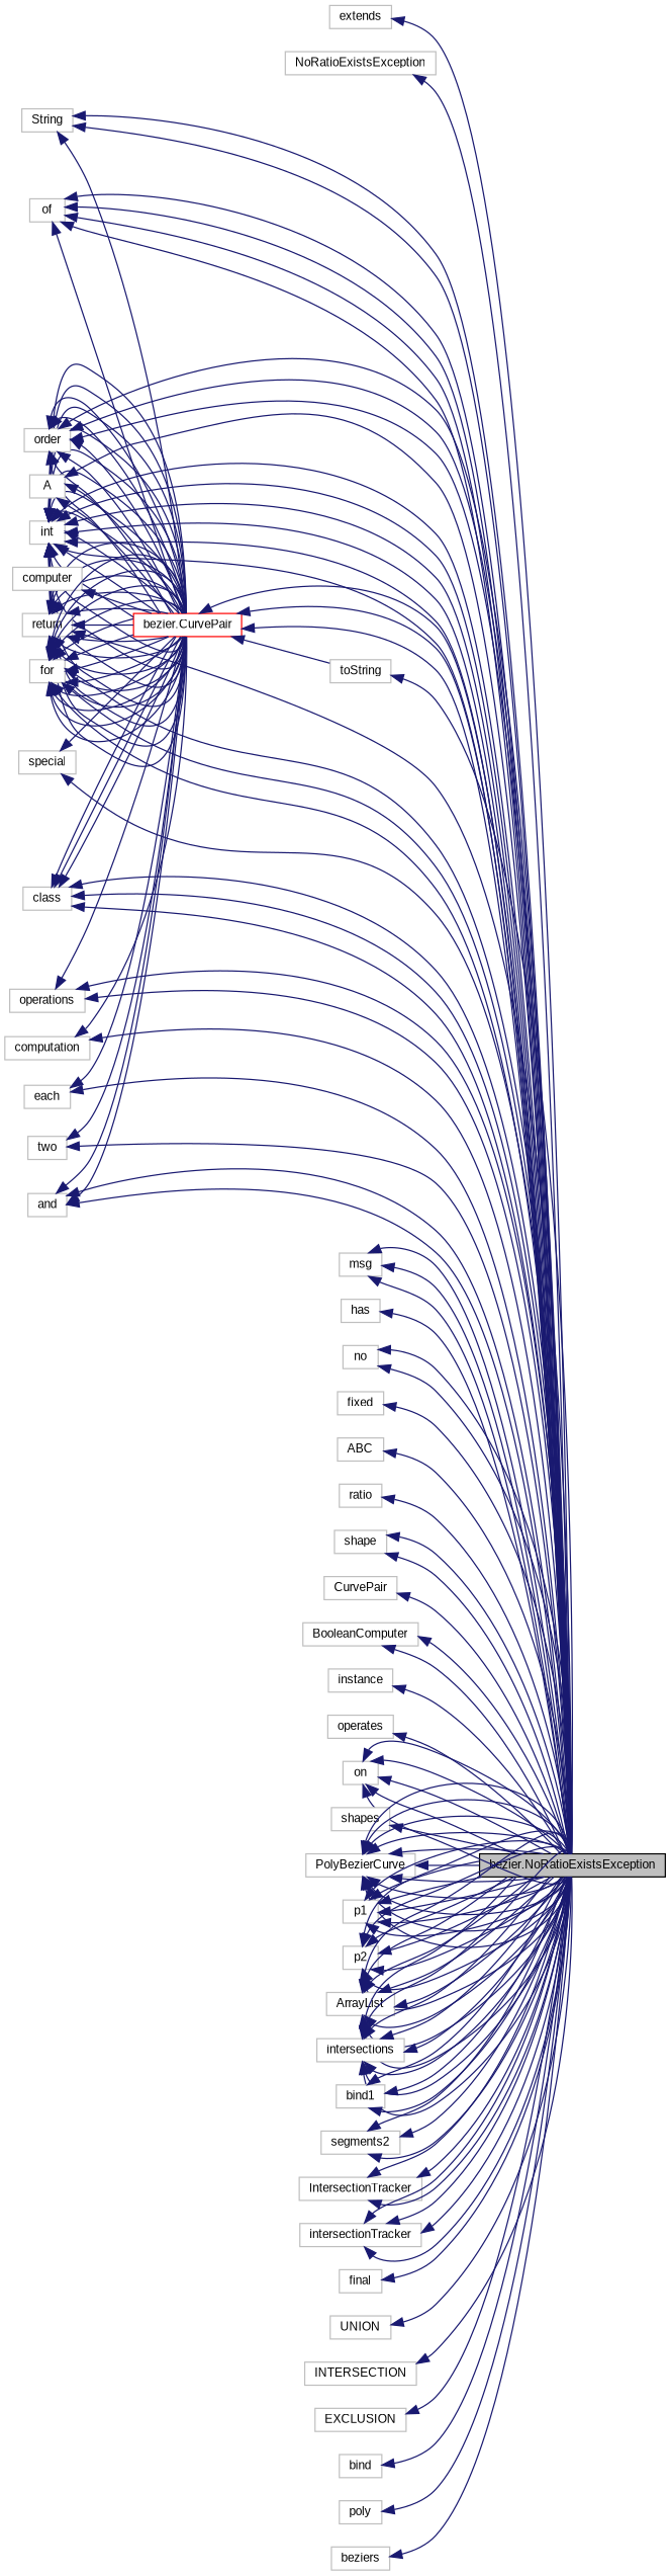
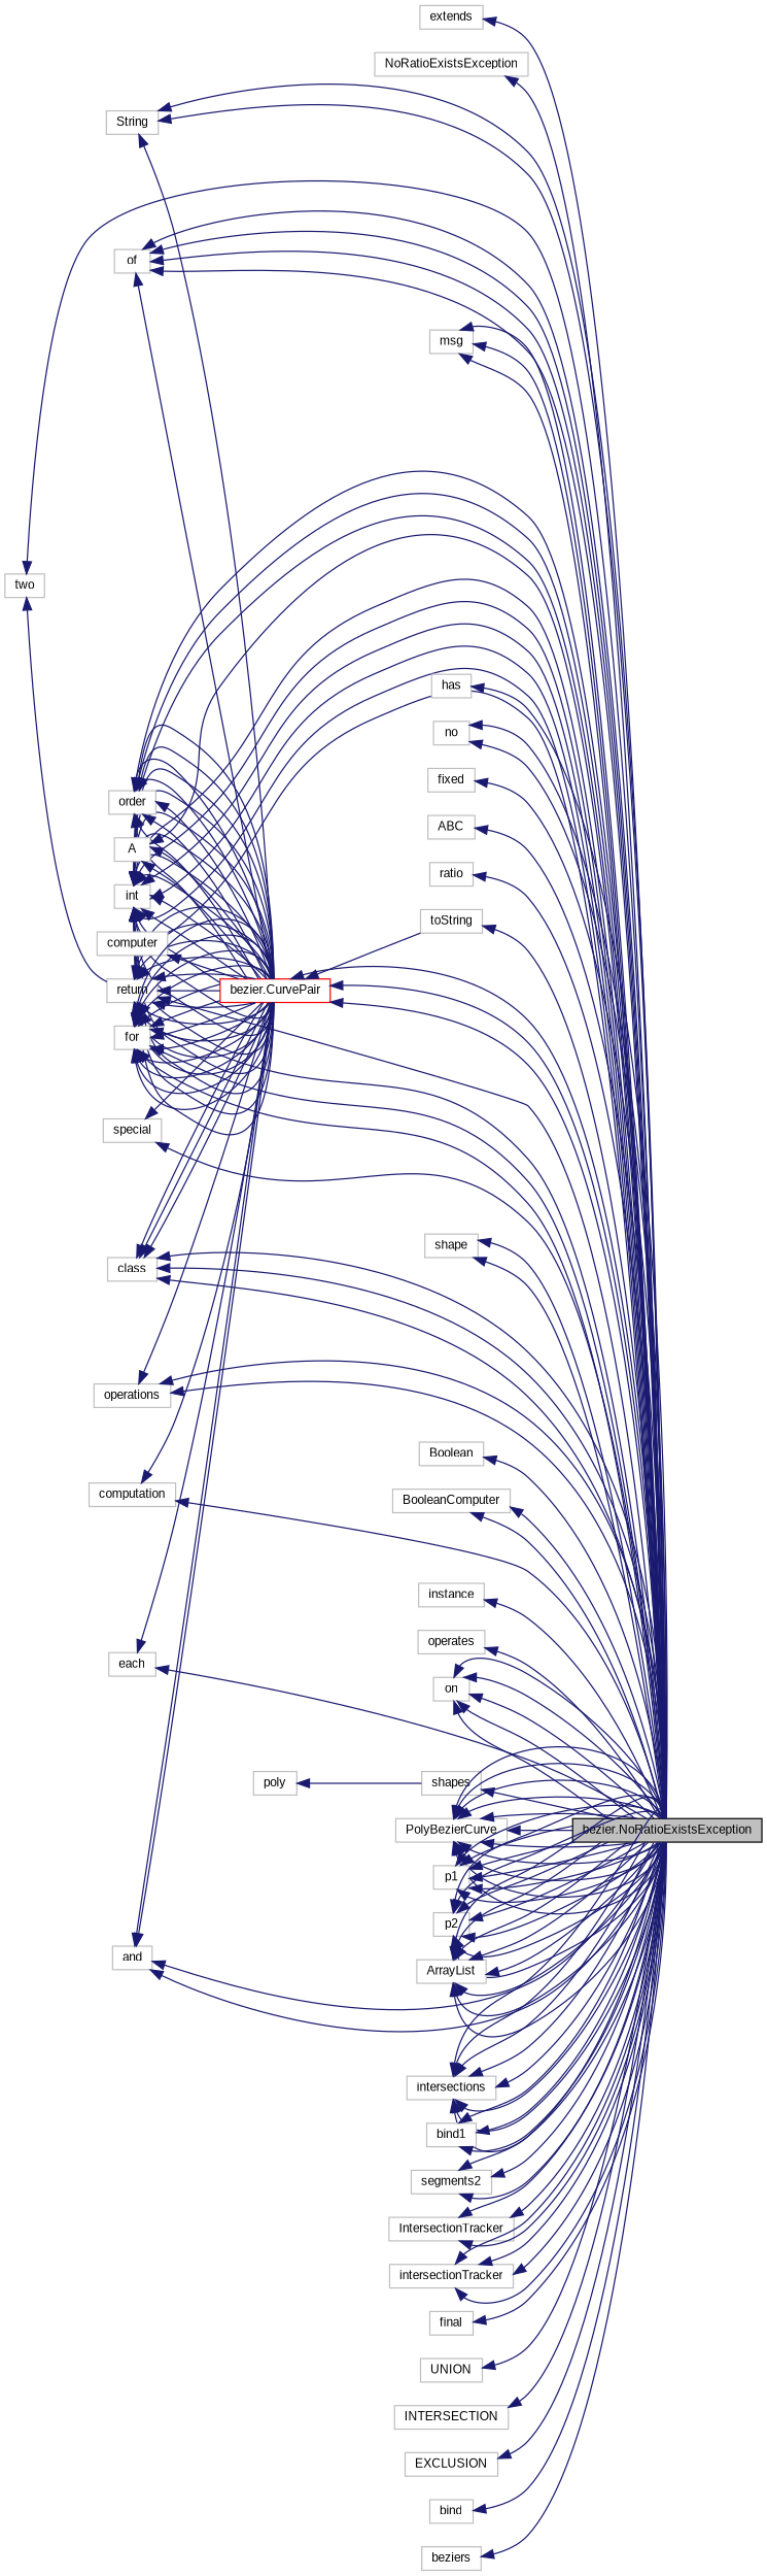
  digraph {
    fontname="Liberation Sans"
    rankdir=LR
    node [color=grey75 fillcolor=white fontname="Liberation Sans" fontsize=10 shape=record style=filled]
    edge [color=midnightblue dir=back fontname="Liberation Sans" fontsize=10 labelfontname=Helvetica labelfontsize=10 style=solid]
    n1 [color=black fillcolor=grey75 fontcolor=black height=0.2 label="bezier.NoRatioExistsException" width=0.4]
    n2 [height=0.2 label=extends width=0.4]
    n3 [height=0.2 label=NoRatioExistsException width=0.4]
    n4 [height=0.2 label=String width=0.4]
    n5 [color=red height=0.2 label="bezier.CurvePair" width=0.4]
    n6 [height=0.2 label=toString width=0.4]
    n7 [height=0.2 label=msg width=0.4]
    n8 [height=0.2 label=int width=0.4]
    n9 [height=0.2 label=order width=0.4]
    n10 [height=0.2 label=of width=0.4]
    n11 [height=0.2 label=has width=0.4]
    n12 [height=0.2 label=no width=0.4]
    n13 [height=0.2 label=fixed width=0.4]
    n14 [height=0.2 label=ABC width=0.4]
    n15 [height=0.2 label=ratio width=0.4]
    n16 [height=0.2 label=return width=0.4]
    n17 [height=0.2 label=A width=0.4]
    n18 [height=0.2 label=special width=0.4]
    n19 [height=0.2 label=computer width=0.4]
    n20 [height=0.2 label=class width=0.4]
    n21 [height=0.2 label=for width=0.4]
    n22 [height=0.2 label=shape width=0.4]
    n23 [height=0.2 label=operations width=0.4]
    n24 [height=0.2 label=computation width=0.4]
-   n25 [height=0.2 label=CurvePair width=0.4]
+   n25 [height=0.2 label=Boolean width=0.4]
    n26 [height=0.2 label=BooleanComputer width=0.4]
    n27 [height=0.2 label=each width=0.4]
    n28 [height=0.2 label=instance width=0.4]
    n29 [height=0.2 label=operates width=0.4]
    n30 [height=0.2 label=on width=0.4]
    n31 [height=0.2 label=two width=0.4]
    n32 [height=0.2 label=shapes width=0.4]
    n33 [height=0.2 label=PolyBezierCurve width=0.4]
    n34 [height=0.2 label=p1 width=0.4]
    n35 [height=0.2 label=p2 width=0.4]
    n36 [height=0.2 label=ArrayList width=0.4]
    n37 [height=0.2 label=and width=0.4]
    n38 [height=0.2 label=intersections width=0.4]
    n39 [height=0.2 label=bind1 width=0.4]
    n40 [height=0.2 label=segments2 width=0.4]
    n41 [height=0.2 label=IntersectionTracker width=0.4]
    n42 [height=0.2 label=intersectionTracker width=0.4]
    n43 [height=0.2 label=final width=0.4]
    n44 [height=0.2 label=UNION width=0.4]
    n45 [height=0.2 label=INTERSECTION width=0.4]
    n46 [height=0.2 label=EXCLUSION width=0.4]
    n47 [height=0.2 label=bind width=0.4]
    n48 [height=0.2 label=poly width=0.4]
    n49 [height=0.2 label=beziers width=0.4]
    n2 -> n1
    n3 -> n1
    n4 -> n1
    n4 -> n1
    n4 -> n5
    n5 -> n1
    n5 -> n1
    n5 -> n1
    n5 -> n6
    n6 -> n1
    n7 -> n1
    n7 -> n1
    n7 -> n1
    n8 -> n1
    n8 -> n1
    n8 -> n1
    n8 -> n1
    n8 -> n1
    n8 -> n1
    n8 -> n5
    n8 -> n5
    n8 -> n5
    n8 -> n5
    n8 -> n5
    n8 -> n5
    n8 -> n5
    n8 -> n5
    n8 -> n5
    n8 -> n5
    n8 -> n5
    n8 -> n5
    n8 -> n5
    n8 -> n5
    n8 -> n5
    n8 -> n5
    n8 -> n5
    n8 -> n5
    n9 -> n1
    n9 -> n1
    n9 -> n1
    n9 -> n5
    n9 -> n5
    n9 -> n5
    n9 -> n5
    n9 -> n5
    n9 -> n5
    n10 -> n1
    n10 -> n1
    n10 -> n1
    n10 -> n1
    n10 -> n5
    n11 -> n1
    n12 -> n1
    n12 -> n1
    n13 -> n1
    n14 -> n1
    n15 -> n1
    n16 -> n1
    n16 -> n5
    n16 -> n5
    n16 -> n5
    n16 -> n5
    n16 -> n5
    n16 -> n5
    n16 -> n5
    n16 -> n5
    n16 -> n5
    n16 -> n5
    n16 -> n5
    n17 -> n1
    n17 -> n5
    n17 -> n5
    n18 -> n1
    n18 -> n5
    n19 -> n5
    n20 -> n1
    n20 -> n1
    n20 -> n1
    n20 -> n5
    n20 -> n5
    n20 -> n5
    n21 -> n1
    n21 -> n1
    n21 -> n1
    n21 -> n5
    n21 -> n5
    n21 -> n5
    n21 -> n5
    n21 -> n5
    n21 -> n5
    n21 -> n5
    n21 -> n5
    n21 -> n5
    n21 -> n5
    n21 -> n5
    n21 -> n5
    n22 -> n1
    n22 -> n1
    n23 -> n1
    n23 -> n1
    n23 -> n5
    n24 -> n1
    n24 -> n5
    n25 -> n1
    n26 -> n1
    n26 -> n1
    n27 -> n1
    n27 -> n5
    n28 -> n1
    n29 -> n1
    n30 -> n1
    n30 -> n1
    n30 -> n1
    n30 -> n1
    n30 -> n1
    n31 -> n1
-   n31 -> n5
+   n31 -> n16
    n32 -> n1
    n33 -> n1
    n33 -> n1
    n33 -> n1
    n33 -> n1
    n33 -> n1
    n33 -> n1
    n33 -> n1
    n33 -> n1
    n33 -> n1
    n33 -> n1
    n33 -> n1
    n34 -> n1
    n34 -> n1
    n34 -> n1
    n34 -> n1
    n34 -> n1
    n34 -> n1
    n35 -> n1
    n35 -> n1
    n35 -> n1
    n35 -> n1
    n35 -> n1
    n35 -> n1
    n35 -> n1
    n36 -> n1
    n36 -> n1
    n36 -> n1
    n36 -> n1
    n36 -> n1
    n36 -> n1
    n36 -> n1
    n36 -> n1
    n37 -> n1
    n37 -> n1
    n37 -> n5
    n37 -> n5
    n38 -> n1
    n38 -> n1
    n38 -> n1
    n38 -> n1
    n38 -> n1
    n38 -> n1
    n38 -> n1
    n38 -> n1
    n39 -> n1
    n39 -> n1
    n39 -> n1
    n40 -> n1
    n40 -> n1
    n40 -> n1
    n41 -> n1
    n41 -> n1
    n41 -> n1
    n42 -> n1
    n42 -> n1
    n42 -> n1
    n42 -> n1
    n43 -> n1
    n44 -> n1
    n45 -> n1
    n46 -> n1
    n47 -> n1
-   n48 -> n1
+   n48 -> n32
    n49 -> n1
  }
